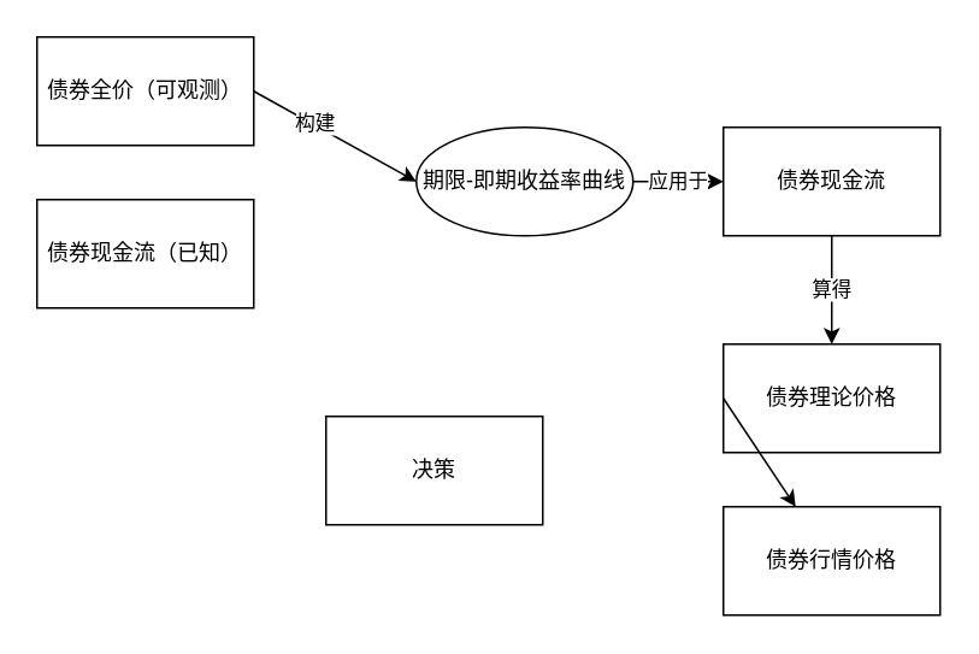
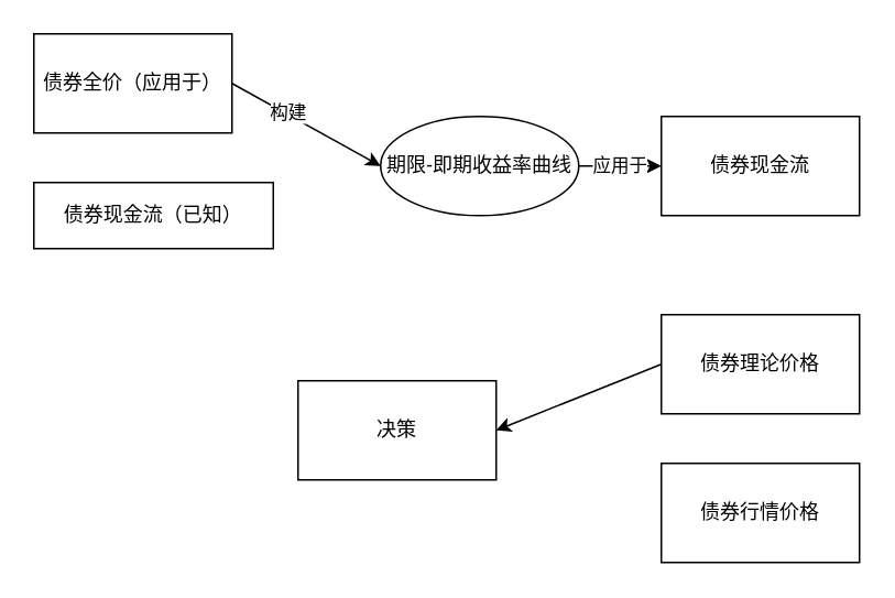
  <mxCell id="0" />
  <mxCell id="1" parent="0" />
- <mxCell id="2" value="债券全价（可观测）" style="rounded=0;whiteSpace=wrap;html=1;" vertex="1" parent="1"><mxGeometry x="20" y="20" width="120" height="60" as="geometry" /></mxCell>
- <mxCell id="3" value="债券现金流（已知）" style="rounded=0;whiteSpace=wrap;html=1;" vertex="1" parent="1"><mxGeometry x="20" y="110" width="120" height="60" as="geometry" /></mxCell>
+ <mxCell id="2" value="债券全价（应用于）" style="rounded=0;whiteSpace=wrap;html=1;" vertex="1" parent="1"><mxGeometry x="20" y="20" width="120" height="60" as="geometry" /></mxCell>
+ <mxCell id="3" value="债券现金流（已知）" style="rounded=0;whiteSpace=wrap;html=1;" vertex="1" parent="1"><mxGeometry x="20" y="110" width="145" height="40" as="geometry" /></mxCell>
  <mxCell id="4" value="" style="endArrow=classic;html=1;exitX=1;exitY=0.5;exitDx=0;exitDy=0;entryX=0;entryY=0.5;entryDx=0;entryDy=0;" edge="1" parent="1" source="2" target="6"><mxGeometry width="50" height="50" relative="1" as="geometry"><mxPoint x="240" y="210" as="sourcePoint" /><mxPoint x="280" y="170" as="targetPoint" /></mxGeometry></mxCell>
  <mxCell id="5" value="构建" style="edgeLabel;html=1;align=center;verticalAlign=middle;resizable=0;points=[];" vertex="1" connectable="0" parent="4"><mxGeometry x="-0.253" y="1" relative="1" as="geometry"><mxPoint as="offset" /></mxGeometry></mxCell>
  <mxCell id="6" value="期限-即期收益率曲线" style="ellipse;whiteSpace=wrap;html=1;" vertex="1" parent="1"><mxGeometry x="230" y="70" width="120" height="60" as="geometry" /></mxCell>
- <mxCell id="7" value="算得" style="edgeStyle=orthogonalEdgeStyle;rounded=0;orthogonalLoop=1;jettySize=auto;html=1;" edge="1" parent="1" source="8" target="9"><mxGeometry relative="1" as="geometry" /></mxCell>
  <mxCell id="8" value="债券现金流" style="rounded=0;whiteSpace=wrap;html=1;" vertex="1" parent="1"><mxGeometry x="400" y="70" width="120" height="60" as="geometry" /></mxCell>
  <mxCell id="9" value="债券理论价格" style="rounded=0;whiteSpace=wrap;html=1;" vertex="1" parent="1"><mxGeometry x="400" y="190" width="120" height="60" as="geometry" /></mxCell>
  <mxCell id="10" value="债券行情价格" style="rounded=0;whiteSpace=wrap;html=1;" vertex="1" parent="1"><mxGeometry x="400" y="280" width="120" height="60" as="geometry" /></mxCell>
  <mxCell id="11" value="决策" style="rounded=0;whiteSpace=wrap;html=1;" vertex="1" parent="1"><mxGeometry x="180" y="230" width="120" height="60" as="geometry" /></mxCell>
  <mxCell id="12" value="应用于" style="endArrow=classic;html=1;exitX=1;exitY=0.5;exitDx=0;exitDy=0;entryX=0;entryY=0.5;entryDx=0;entryDy=0;" edge="1" parent="1" source="6" target="8"><mxGeometry width="50" height="50" relative="1" as="geometry"><mxPoint x="250" y="360" as="sourcePoint" /><mxPoint x="300" y="310" as="targetPoint" /></mxGeometry></mxCell>
- <mxCell id="13" value="" style="endArrow=classic;html=1;exitX=0;exitY=0.5;exitDx=0;exitDy=0;" edge="1" parent="1" source="9" target="10"><mxGeometry width="50" height="50" relative="1" as="geometry"><mxPoint x="50" y="490" as="sourcePoint" /><mxPoint x="550" y="300" as="targetPoint" /></mxGeometry></mxCell>
+ <mxCell id="13" value="" style="endArrow=classic;html=1;exitX=0;exitY=0.5;exitDx=0;exitDy=0;entryX=1;entryY=0.5;entryDx=0;entryDy=0;" edge="1" parent="1" source="9" target="11"><mxGeometry width="50" height="50" relative="1" as="geometry"><mxPoint x="50" y="490" as="sourcePoint" /><mxPoint x="550" y="300" as="targetPoint" /></mxGeometry></mxCell>
